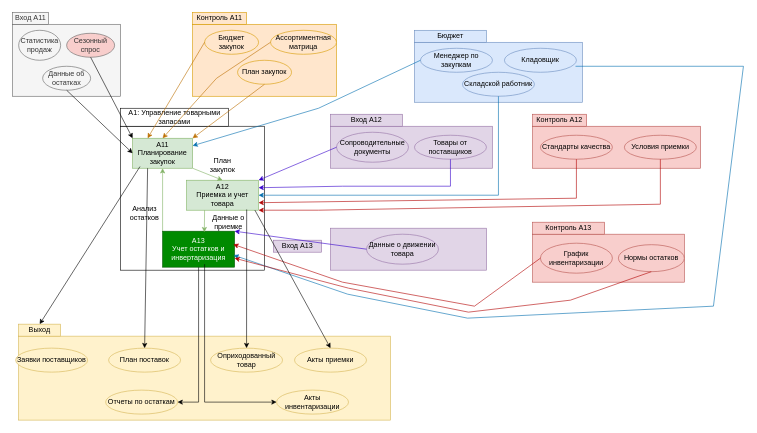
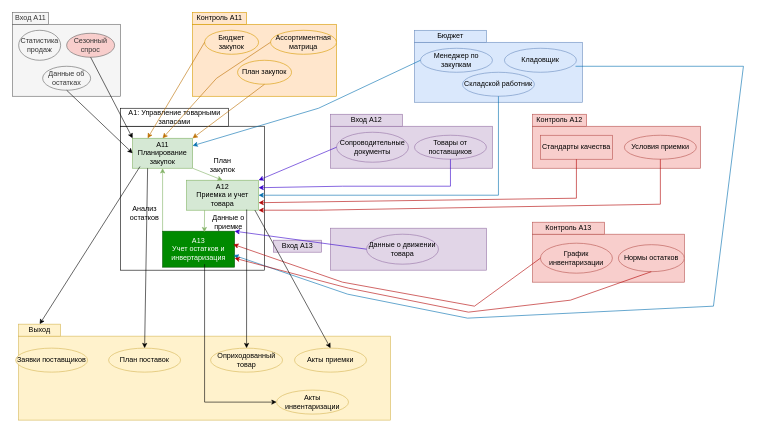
  <mxCell id="0" />
  <mxCell id="1" parent="0" />
  <mxCell id="2" value="" style="rounded=0;whiteSpace=wrap;html=1;fillColor=#f5f5f5;fontColor=#333333;strokeColor=#666666;" parent="1" vertex="1"><mxGeometry x="20" y="40" width="180" height="120" as="geometry" /></mxCell>
  <mxCell id="3" value="Вход А11" style="rounded=0;whiteSpace=wrap;html=1;fillColor=#f5f5f5;fontColor=#333333;strokeColor=#666666;" parent="1" vertex="1"><mxGeometry x="20" y="20" width="60" height="20" as="geometry" /></mxCell>
  <mxCell id="4" value="Статистика продаж" style="ellipse;whiteSpace=wrap;html=1;fillColor=#f5f5f5;fontColor=#333333;strokeColor=#666666;" parent="1" vertex="1"><mxGeometry x="30" y="50" width="70" height="50" as="geometry" /></mxCell>
  <mxCell id="5" value="Сезонный спрос" style="ellipse;whiteSpace=wrap;html=1;fillColor=#f8cecc;fontColor=#333333;strokeColor=#666666;" parent="1" vertex="1"><mxGeometry x="110" y="55" width="80" height="40" as="geometry" /></mxCell>
  <mxCell id="6" value="Данные об остатках" style="ellipse;whiteSpace=wrap;html=1;fillColor=#f5f5f5;fontColor=#333333;strokeColor=#666666;" parent="1" vertex="1"><mxGeometry x="70" y="110" width="80" height="40" as="geometry" /></mxCell>
  <mxCell id="7" value="" style="rounded=0;whiteSpace=wrap;html=1;fillColor=#ffe6cc;strokeColor=#d79b00;" parent="1" vertex="1"><mxGeometry x="320" y="40" width="240" height="120" as="geometry" /></mxCell>
  <mxCell id="8" value="Контроль А11" style="rounded=0;whiteSpace=wrap;html=1;fillColor=#ffe6cc;strokeColor=#d79b00;" parent="1" vertex="1"><mxGeometry x="320" y="20" width="90" height="20" as="geometry" /></mxCell>
  <mxCell id="9" value="Бюджет закупок" style="ellipse;whiteSpace=wrap;html=1;fillColor=#ffe6cc;strokeColor=#d79b00;" parent="1" vertex="1"><mxGeometry y="50" width="90" height="40" as="geometry" x="340" /></mxCell>
  <mxCell id="10" value="Ассортиментная матрица" style="ellipse;whiteSpace=wrap;html=1;fillColor=#ffe6cc;strokeColor=#d79b00;" parent="1" vertex="1"><mxGeometry x="450" y="50" width="110" height="40" as="geometry" /></mxCell>
  <mxCell id="11" value="План закупок" style="ellipse;whiteSpace=wrap;html=1;fillColor=#ffe6cc;strokeColor=#d79b00;" parent="1" vertex="1"><mxGeometry x="395" y="100" width="90" height="40" as="geometry" /></mxCell>
  <mxCell id="12" value="" style="whiteSpace=wrap;html=1;aspect=fixed;" parent="1" vertex="1"><mxGeometry x="200" y="210" width="240" height="240" as="geometry" /></mxCell>
  <mxCell id="13" value="А1: Управление товарными запасами" style="rounded=0;whiteSpace=wrap;html=1;" parent="1" vertex="1"><mxGeometry x="200" y="180" width="180" height="30" as="geometry" /></mxCell>
  <mxCell id="14" value="А11&lt;div&gt;Планирование закупок&lt;/div&gt;" style="rounded=0;whiteSpace=wrap;html=1;fillColor=#d5e8d4;strokeColor=#82b366;" parent="1" vertex="1"><mxGeometry x="220" y="230" width="100" height="50" as="geometry" /></mxCell>
  <mxCell id="15" value="А12&lt;div&gt;Приемка и учет товара&lt;/div&gt;" style="rounded=0;whiteSpace=wrap;html=1;fillColor=#d5e8d4;strokeColor=#82b366;" parent="1" vertex="1"><mxGeometry x="310" y="300" width="120" height="50" as="geometry" /></mxCell>
  <mxCell id="16" value="А13&lt;div&gt;Учет остатков и инвертаризация&lt;/div&gt;" style="rounded=0;whiteSpace=wrap;html=1;fillColor=#008a00;strokeColor=#005700;fontColor=#ffffff;" parent="1" vertex="1"><mxGeometry x="270" y="385" width="120" height="60" as="geometry" /></mxCell>
  <mxCell id="17" value="" style="rounded=0;whiteSpace=wrap;html=1;fillColor=#e1d5e7;strokeColor=#9673a6;" parent="1" vertex="1"><mxGeometry x="550" y="210" width="270" height="70" as="geometry" /></mxCell>
  <mxCell id="18" value="Вход А12" style="rounded=0;whiteSpace=wrap;html=1;fillColor=#e1d5e7;strokeColor=#9673a6;" parent="1" vertex="1"><mxGeometry x="550" y="190" width="120" height="20" as="geometry" /></mxCell>
  <mxCell id="19" value="Сопроводительные документы" style="ellipse;whiteSpace=wrap;html=1;fillColor=#e1d5e7;strokeColor=#9673a6;" parent="1" vertex="1"><mxGeometry x="560" y="220" width="120" height="50" as="geometry" /></mxCell>
  <mxCell id="20" value="Товары от поставщиков" style="ellipse;whiteSpace=wrap;html=1;fillColor=#e1d5e7;strokeColor=#9673a6;" parent="1" vertex="1"><mxGeometry x="690" y="225" width="120" height="40" as="geometry" /></mxCell>
  <mxCell id="21" value="" style="rounded=0;whiteSpace=wrap;html=1;fillColor=#dae8fc;strokeColor=#6c8ebf;" parent="1" vertex="1"><mxGeometry x="690" y="70" width="280" height="100" as="geometry" /></mxCell>
  <mxCell id="22" value="Бюджет" style="rounded=0;whiteSpace=wrap;html=1;fillColor=#dae8fc;strokeColor=#6c8ebf;" parent="1" vertex="1"><mxGeometry x="690" y="50" width="120" height="20" as="geometry" /></mxCell>
  <mxCell id="23" value="Менеджер по закупкам" style="ellipse;whiteSpace=wrap;html=1;fillColor=#dae8fc;strokeColor=#6c8ebf;" parent="1" vertex="1"><mxGeometry x="700" y="80" width="120" height="40" as="geometry" /></mxCell>
  <mxCell id="24" value="Кладовщик" style="ellipse;whiteSpace=wrap;html=1;fillColor=#dae8fc;strokeColor=#6c8ebf;" parent="1" vertex="1"><mxGeometry x="840" y="80" width="120" height="40" as="geometry" /></mxCell>
  <mxCell id="25" value="Складской работник" style="ellipse;whiteSpace=wrap;html=1;fillColor=#dae8fc;strokeColor=#6c8ebf;" parent="1" vertex="1"><mxGeometry x="770" y="120" width="120" height="40" as="geometry" /></mxCell>
  <mxCell id="26" value="" style="rounded=0;whiteSpace=wrap;html=1;fillColor=#f8cecc;strokeColor=#b85450;" parent="1" vertex="1"><mxGeometry x="887" y="210" width="280" height="70" as="geometry" /></mxCell>
  <mxCell id="27" value="Контроль А12" style="rounded=0;whiteSpace=wrap;html=1;fillColor=#f8cecc;strokeColor=#b85450;" parent="1" vertex="1"><mxGeometry x="887" y="190" width="90" height="20" as="geometry" /></mxCell>
- <mxCell id="28" value="Стандарты качества" style="ellipse;whiteSpace=wrap;html=1;fillColor=#f8cecc;strokeColor=#b85450;" parent="1" vertex="1"><mxGeometry x="900" y="225" width="120" height="40" as="geometry" /></mxCell>
+ <mxCell id="28" value="Стандарты качества" style="whiteSpace=wrap;html=1;fillColor=#f8cecc;strokeColor=#b85450;rounded=0;" parent="1" vertex="1"><mxGeometry x="900" y="225" width="120" height="40" as="geometry" /></mxCell>
  <mxCell id="29" value="Условия приемки" style="ellipse;whiteSpace=wrap;html=1;fillColor=#f8cecc;strokeColor=#b85450;" parent="1" vertex="1"><mxGeometry x="1040" y="225" width="120" height="40" as="geometry" /></mxCell>
  <mxCell id="30" value="" style="rounded=0;whiteSpace=wrap;html=1;fillColor=#e1d5e7;strokeColor=#9673a6;" parent="1" vertex="1"><mxGeometry x="550" y="380" width="260" height="70" as="geometry" /></mxCell>
  <mxCell id="31" value="Вход А13" style="rounded=0;whiteSpace=wrap;html=1;fillColor=#e1d5e7;strokeColor=#9673a6;" parent="1" vertex="1"><mxGeometry x="455" y="400" width="80" height="20" as="geometry" /></mxCell>
  <mxCell id="32" value="Данные о движении товара" style="ellipse;whiteSpace=wrap;html=1;fillColor=#e1d5e7;strokeColor=#9673a6;" parent="1" vertex="1"><mxGeometry x="610" y="390" width="120" height="50" as="geometry" /></mxCell>
  <mxCell id="33" value="" style="rounded=0;whiteSpace=wrap;html=1;fillColor=#f8cecc;strokeColor=#b85450;" parent="1" vertex="1"><mxGeometry x="887" y="390" width="253" height="80" as="geometry" /></mxCell>
  <mxCell id="34" value="Контроль А13" style="rounded=0;whiteSpace=wrap;html=1;fillColor=#f8cecc;strokeColor=#b85450;" parent="1" vertex="1"><mxGeometry x="887" y="370" width="120" height="20" as="geometry" /></mxCell>
  <mxCell id="35" value="График инвентаризации" style="ellipse;whiteSpace=wrap;html=1;fillColor=#f8cecc;strokeColor=#b85450;" parent="1" vertex="1"><mxGeometry x="900" y="405" width="120" height="50" as="geometry" /></mxCell>
  <mxCell id="36" value="Нормы остатков" style="ellipse;whiteSpace=wrap;html=1;fillColor=#f8cecc;strokeColor=#b85450;" parent="1" vertex="1"><mxGeometry x="1030" y="407.5" width="110" height="45" as="geometry" /></mxCell>
  <mxCell id="37" value="" style="rounded=0;whiteSpace=wrap;html=1;fillColor=#fff2cc;strokeColor=#d6b656;" parent="1" vertex="1"><mxGeometry x="30" y="560" width="620" height="140" as="geometry" /></mxCell>
  <mxCell id="38" value="Заявки поставщиков" style="ellipse;whiteSpace=wrap;html=1;fillColor=#fff2cc;strokeColor=#d6b656;" parent="1" vertex="1"><mxGeometry x="25" y="580" width="120" height="40" as="geometry" /></mxCell>
  <mxCell id="39" value="План поставок" style="ellipse;whiteSpace=wrap;html=1;fillColor=#fff2cc;strokeColor=#d6b656;" parent="1" vertex="1"><mxGeometry x="180" y="580" width="120" height="40" as="geometry" /></mxCell>
  <mxCell id="40" value="Оприходованный товар" style="ellipse;whiteSpace=wrap;html=1;fillColor=#fff2cc;strokeColor=#d6b656;" parent="1" vertex="1"><mxGeometry x="350" y="580" width="120" height="40" as="geometry" /></mxCell>
  <mxCell id="41" value="Акты приемки" style="ellipse;whiteSpace=wrap;html=1;fillColor=#fff2cc;strokeColor=#d6b656;" parent="1" vertex="1"><mxGeometry x="490" y="580" width="120" height="40" as="geometry" /></mxCell>
- <mxCell id="42" value="Отчеты по остаткам" style="ellipse;whiteSpace=wrap;html=1;fillColor=#fff2cc;strokeColor=#d6b656;" parent="1" vertex="1"><mxGeometry x="175" y="650" width="120" height="40" as="geometry" /></mxCell>
  <mxCell id="43" value="Акты инвентаризации" style="ellipse;whiteSpace=wrap;html=1;fillColor=#fff2cc;strokeColor=#d6b656;" parent="1" vertex="1"><mxGeometry x="460" y="650" width="120" height="40" as="geometry" /></mxCell>
  <mxCell id="44" value="" style="endArrow=classic;html=1;rounded=0;exitX=0.5;exitY=1;exitDx=0;exitDy=0;entryX=0;entryY=0;entryDx=0;entryDy=0;" parent="1" source="5" target="14" edge="1"><mxGeometry width="50" height="50" relative="1" as="geometry"><mxPoint x="260" y="110" as="sourcePoint" /><mxPoint x="310" y="60" as="targetPoint" /></mxGeometry></mxCell>
  <mxCell id="45" value="" style="endArrow=classic;html=1;rounded=0;exitX=0.5;exitY=1;exitDx=0;exitDy=0;entryX=0;entryY=0.5;entryDx=0;entryDy=0;" parent="1" source="6" target="14" edge="1"><mxGeometry width="50" height="50" relative="1" as="geometry"><mxPoint x="80" y="350" as="sourcePoint" /><mxPoint x="130" y="300" as="targetPoint" /></mxGeometry></mxCell>
  <mxCell id="46" value="" style="endArrow=classic;html=1;rounded=0;exitX=0;exitY=0.5;exitDx=0;exitDy=0;entryX=0.25;entryY=0;entryDx=0;entryDy=0;fillColor=#f0a30a;strokeColor=#BD7000;" parent="1" source="9" target="14" edge="1"><mxGeometry width="50" height="50" relative="1" as="geometry"><mxPoint x="50" y="410" as="sourcePoint" /><mxPoint x="100" y="360" as="targetPoint" /></mxGeometry></mxCell>
  <mxCell id="47" value="" style="endArrow=classic;html=1;rounded=0;exitX=0;exitY=0.5;exitDx=0;exitDy=0;entryX=0.5;entryY=0;entryDx=0;entryDy=0;fillColor=#f0a30a;strokeColor=#BD7000;" parent="1" source="10" target="14" edge="1"><mxGeometry width="50" height="50" relative="1" as="geometry"><mxPoint x="590" y="170" as="sourcePoint" /><mxPoint x="640" y="120" as="targetPoint" /><Array as="points"><mxPoint x="360" y="130" /></Array></mxGeometry></mxCell>
  <mxCell id="48" value="" style="endArrow=classic;html=1;rounded=0;exitX=0.5;exitY=1;exitDx=0;exitDy=0;entryX=1;entryY=0;entryDx=0;entryDy=0;fillColor=#f0a30a;strokeColor=#BD7000;" parent="1" source="11" target="14" edge="1"><mxGeometry width="50" height="50" relative="1" as="geometry"><mxPoint x="470" y="270" as="sourcePoint" /><mxPoint x="520" y="220" as="targetPoint" /></mxGeometry></mxCell>
  <mxCell id="49" value="" style="endArrow=classic;html=1;rounded=0;exitX=0;exitY=0.5;exitDx=0;exitDy=0;entryX=1;entryY=0.25;entryDx=0;entryDy=0;fillColor=#1ba1e2;strokeColor=#006EAF;" parent="1" source="23" target="14" edge="1"><mxGeometry width="50" height="50" relative="1" as="geometry"><mxPoint x="460" y="300" as="sourcePoint" /><mxPoint x="510" y="250" as="targetPoint" /><Array as="points"><mxPoint x="530" y="180" /></Array></mxGeometry></mxCell>
  <mxCell id="50" value="" style="endArrow=classic;html=1;rounded=0;exitX=1;exitY=1;exitDx=0;exitDy=0;entryX=0.5;entryY=0;entryDx=0;entryDy=0;fillColor=#d5e8d4;gradientColor=#97d077;strokeColor=#82b366;" parent="1" source="14" target="15" edge="1"><mxGeometry width="50" height="50" relative="1" as="geometry"><mxPoint x="460" y="320" as="sourcePoint" /><mxPoint x="510" y="270" as="targetPoint" /></mxGeometry></mxCell>
  <mxCell id="51" value="План закупок" style="text;html=1;whiteSpace=wrap;strokeColor=none;fillColor=none;align=center;verticalAlign=middle;rounded=0;" parent="1" vertex="1"><mxGeometry y="260" width="60" height="30" as="geometry" x="340" /></mxCell>
  <mxCell id="52" value="" style="endArrow=classic;html=1;rounded=0;exitX=0.5;exitY=1;exitDx=0;exitDy=0;entryX=1;entryY=0.5;entryDx=0;entryDy=0;fillColor=#1ba1e2;strokeColor=#006EAF;" parent="1" source="25" target="15" edge="1"><mxGeometry width="50" height="50" relative="1" as="geometry"><mxPoint x="760" y="400" as="sourcePoint" /><mxPoint x="830" y="350" as="targetPoint" /><Array as="points"><mxPoint x="830" y="325" /></Array></mxGeometry></mxCell>
  <mxCell id="53" value="" style="endArrow=classic;html=1;rounded=0;exitX=1;exitY=0.5;exitDx=0;exitDy=0;entryX=1;entryY=0.75;entryDx=0;entryDy=0;fillColor=#1ba1e2;strokeColor=#006EAF;" parent="1" edge="1"><mxGeometry width="50" height="50" relative="1" as="geometry"><mxPoint x="958.5" y="110" as="sourcePoint" /><mxPoint x="388.5" y="425" as="targetPoint" /><Array as="points"><mxPoint x="1238.5" y="110" /><mxPoint x="1188.5" y="510" /><mxPoint x="778.5" y="530" /><mxPoint x="578.5" y="490" /></Array></mxGeometry></mxCell>
  <mxCell id="54" value="" style="endArrow=classic;html=1;rounded=0;exitX=0;exitY=0.5;exitDx=0;exitDy=0;entryX=1;entryY=0;entryDx=0;entryDy=0;fillColor=#6a00ff;strokeColor=#3700CC;" parent="1" source="19" target="15" edge="1"><mxGeometry width="50" height="50" relative="1" as="geometry"><mxPoint x="830" y="410" as="sourcePoint" /><mxPoint x="880" y="360" as="targetPoint" /></mxGeometry></mxCell>
  <mxCell id="55" value="" style="endArrow=classic;html=1;rounded=0;exitX=0.5;exitY=1;exitDx=0;exitDy=0;entryX=1;entryY=0.25;entryDx=0;entryDy=0;fillColor=#6a00ff;strokeColor=#3700CC;" parent="1" source="20" target="15" edge="1"><mxGeometry width="50" height="50" relative="1" as="geometry"><mxPoint x="660" y="360" as="sourcePoint" /><mxPoint x="710" y="310" as="targetPoint" /><Array as="points"><mxPoint x="750" y="310" /><mxPoint x="570" y="310" /></Array></mxGeometry></mxCell>
  <mxCell id="56" value="" style="endArrow=classic;html=1;rounded=0;exitX=0.5;exitY=1;exitDx=0;exitDy=0;entryX=1;entryY=0.75;entryDx=0;entryDy=0;fillColor=#e51400;strokeColor=#B20000;" parent="1" source="28" target="15" edge="1"><mxGeometry width="50" height="50" relative="1" as="geometry"><mxPoint x="870" y="350" as="sourcePoint" /><mxPoint x="570" y="340" as="targetPoint" /><Array as="points"><mxPoint x="960" y="330" /></Array></mxGeometry></mxCell>
  <mxCell id="57" value="" style="endArrow=classic;html=1;rounded=0;exitX=0.5;exitY=1;exitDx=0;exitDy=0;entryX=1;entryY=1;entryDx=0;entryDy=0;fillColor=#e51400;strokeColor=#B20000;" parent="1" source="29" target="15" edge="1"><mxGeometry width="50" height="50" relative="1" as="geometry"><mxPoint x="990" y="320" as="sourcePoint" /><mxPoint x="740" y="350" as="targetPoint" /><Array as="points"><mxPoint x="1100" y="340" /><mxPoint x="530" y="350" /></Array></mxGeometry></mxCell>
  <mxCell id="58" value="" style="endArrow=classic;html=1;rounded=0;exitX=0;exitY=0.5;exitDx=0;exitDy=0;entryX=1;entryY=0;entryDx=0;entryDy=0;fillColor=#6a00ff;strokeColor=#3700CC;" parent="1" source="32" target="16" edge="1"><mxGeometry width="50" height="50" relative="1" as="geometry"><mxPoint x="450" y="510" as="sourcePoint" /><mxPoint x="500" y="460" as="targetPoint" /></mxGeometry></mxCell>
  <mxCell id="59" value="" style="endArrow=classic;html=1;rounded=0;exitX=0;exitY=0.5;exitDx=0;exitDy=0;entryX=0.983;entryY=0.367;entryDx=0;entryDy=0;entryPerimeter=0;fillColor=#e51400;strokeColor=#B20000;" parent="1" source="35" target="16" edge="1"><mxGeometry width="50" height="50" relative="1" as="geometry"><mxPoint x="800" y="510" as="sourcePoint" /><mxPoint x="680" y="490" as="targetPoint" /><Array as="points"><mxPoint x="790" y="510" /><mxPoint x="570" y="470" /></Array></mxGeometry></mxCell>
  <mxCell id="60" value="" style="endArrow=classic;html=1;rounded=0;exitX=0.5;exitY=1;exitDx=0;exitDy=0;entryX=1;entryY=0.75;entryDx=0;entryDy=0;fillColor=#e51400;strokeColor=#B20000;" parent="1" source="36" target="16" edge="1"><mxGeometry width="50" height="50" relative="1" as="geometry"><mxPoint x="1010" y="660" as="sourcePoint" /><mxPoint x="790" y="520" as="targetPoint" /><Array as="points"><mxPoint x="950" y="500" /><mxPoint x="780" y="520" /><mxPoint x="580" y="480" /></Array></mxGeometry></mxCell>
  <mxCell id="61" value="" style="endArrow=classic;html=1;rounded=0;exitX=0;exitY=0;exitDx=0;exitDy=0;entryX=0.5;entryY=1;entryDx=0;entryDy=0;fillColor=#d5e8d4;strokeColor=#82b366;gradientColor=#97d077;" parent="1" source="16" target="14" edge="1"><mxGeometry width="50" height="50" relative="1" as="geometry"><mxPoint x="230" y="400" as="sourcePoint" /><mxPoint x="280" y="350" as="targetPoint" /></mxGeometry></mxCell>
  <mxCell id="62" value="Анализ остатков" style="text;html=1;whiteSpace=wrap;strokeColor=none;fillColor=none;align=center;verticalAlign=middle;rounded=0;" parent="1" vertex="1"><mxGeometry x="210" y="340" width="60" height="30" as="geometry" /></mxCell>
  <mxCell id="63" value="" style="endArrow=classic;html=1;rounded=0;exitX=0.25;exitY=1;exitDx=0;exitDy=0;entryX=0.58;entryY=0.028;entryDx=0;entryDy=0;entryPerimeter=0;fillColor=#d5e8d4;gradientColor=#97d077;strokeColor=#82b366;" parent="1" source="15" target="16" edge="1"><mxGeometry width="50" height="50" relative="1" as="geometry"><mxPoint x="250" y="490" as="sourcePoint" /><mxPoint x="300" y="440" as="targetPoint" /></mxGeometry></mxCell>
  <mxCell id="64" value="Данные о приемке" style="text;html=1;whiteSpace=wrap;strokeColor=none;fillColor=none;align=center;verticalAlign=middle;rounded=0;" parent="1" vertex="1"><mxGeometry x="350" y="355" width="60" height="30" as="geometry" /></mxCell>
  <mxCell id="65" value="" style="endArrow=classic;html=1;rounded=0;exitX=0.25;exitY=1;exitDx=0;exitDy=0;entryX=0.5;entryY=0;entryDx=0;entryDy=0;" parent="1" source="14" target="39" edge="1"><mxGeometry width="50" height="50" relative="1" as="geometry"><mxPoint x="60" y="460" as="sourcePoint" /><mxPoint x="110" y="410" as="targetPoint" /><Array as="points" /></mxGeometry></mxCell>
  <mxCell id="66" value="" style="endArrow=classic;html=1;rounded=0;exitX=0.835;exitY=0.976;exitDx=0;exitDy=0;exitPerimeter=0;entryX=0.5;entryY=0;entryDx=0;entryDy=0;" parent="1" source="15" target="40" edge="1"><mxGeometry width="50" height="50" relative="1" as="geometry"><mxPoint x="420" y="520" as="sourcePoint" /><mxPoint x="470" y="470" as="targetPoint" /></mxGeometry></mxCell>
  <mxCell id="67" value="" style="endArrow=classic;html=1;rounded=0;exitX=0.949;exitY=0.997;exitDx=0;exitDy=0;exitPerimeter=0;entryX=0.5;entryY=0;entryDx=0;entryDy=0;" parent="1" source="15" target="41" edge="1"><mxGeometry width="50" height="50" relative="1" as="geometry"><mxPoint x="510" y="540" as="sourcePoint" /><mxPoint x="560" y="490" as="targetPoint" /></mxGeometry></mxCell>
  <mxCell id="68" value="" style="endArrow=classic;html=1;rounded=0;exitX=0.123;exitY=0.944;exitDx=0;exitDy=0;exitPerimeter=0;entryX=0.5;entryY=0;entryDx=0;entryDy=0;" parent="1" source="14" target="69" edge="1"><mxGeometry width="50" height="50" relative="1" as="geometry"><mxPoint x="232" y="277" as="sourcePoint" /><mxPoint x="85" y="580" as="targetPoint" /><Array as="points" /></mxGeometry></mxCell>
  <mxCell id="69" value="Выход" style="rounded=0;whiteSpace=wrap;html=1;fillColor=#fff2cc;strokeColor=#d6b656;" parent="1" vertex="1"><mxGeometry x="30" y="540" width="70" height="20" as="geometry" /></mxCell>
- <mxCell id="70" value="" style="endArrow=classic;html=1;rounded=0;exitX=0.5;exitY=1;exitDx=0;exitDy=0;entryX=1;entryY=0.5;entryDx=0;entryDy=0;" parent="1" source="16" target="42" edge="1"><mxGeometry width="50" height="50" relative="1" as="geometry"><mxPoint x="240" y="840" as="sourcePoint" /><mxPoint x="290" y="790" as="targetPoint" /><Array as="points"><mxPoint x="330" y="670" /></Array></mxGeometry></mxCell>
  <mxCell id="71" value="" style="endArrow=classic;html=1;rounded=0;entryX=0;entryY=0.5;entryDx=0;entryDy=0;" parent="1" target="43" edge="1"><mxGeometry width="50" height="50" relative="1" as="geometry"><mxPoint y="440" as="sourcePoint" x="340" /><mxPoint x="430" y="760" as="targetPoint" /><Array as="points"><mxPoint y="670" x="340" /></Array></mxGeometry></mxCell>
